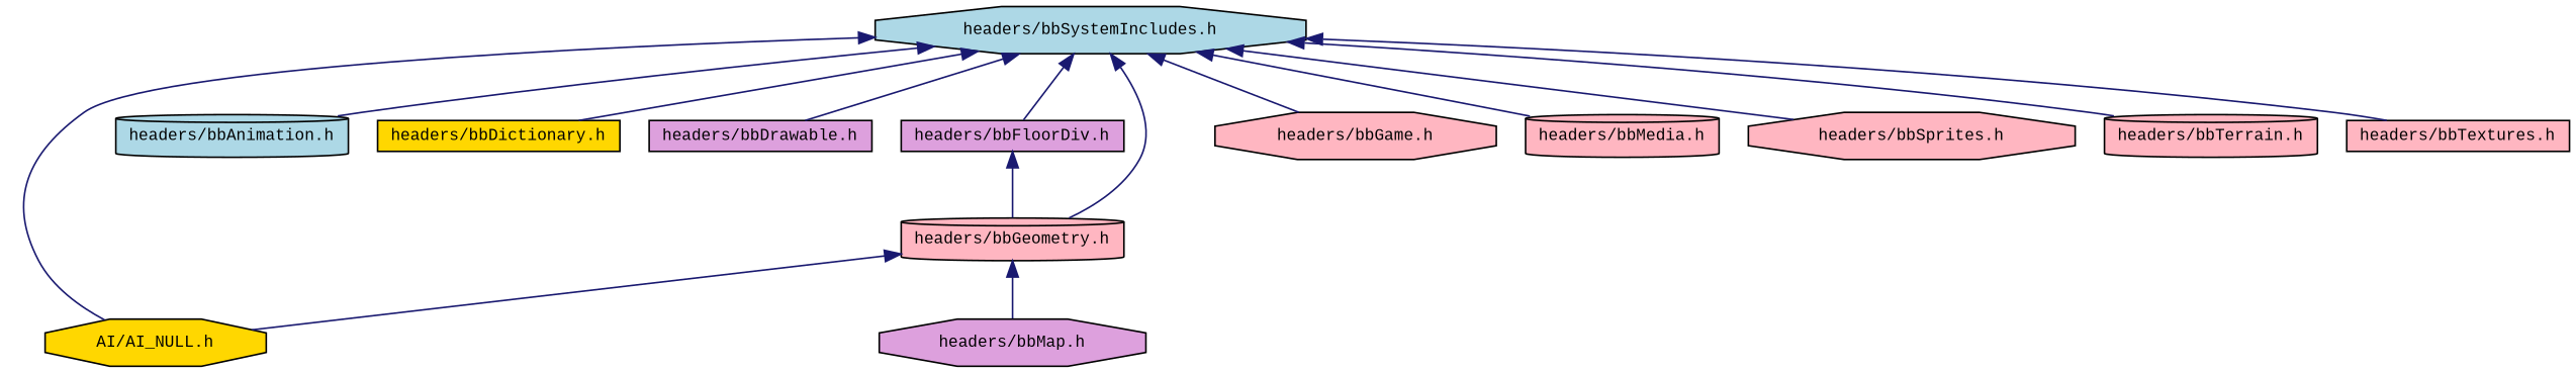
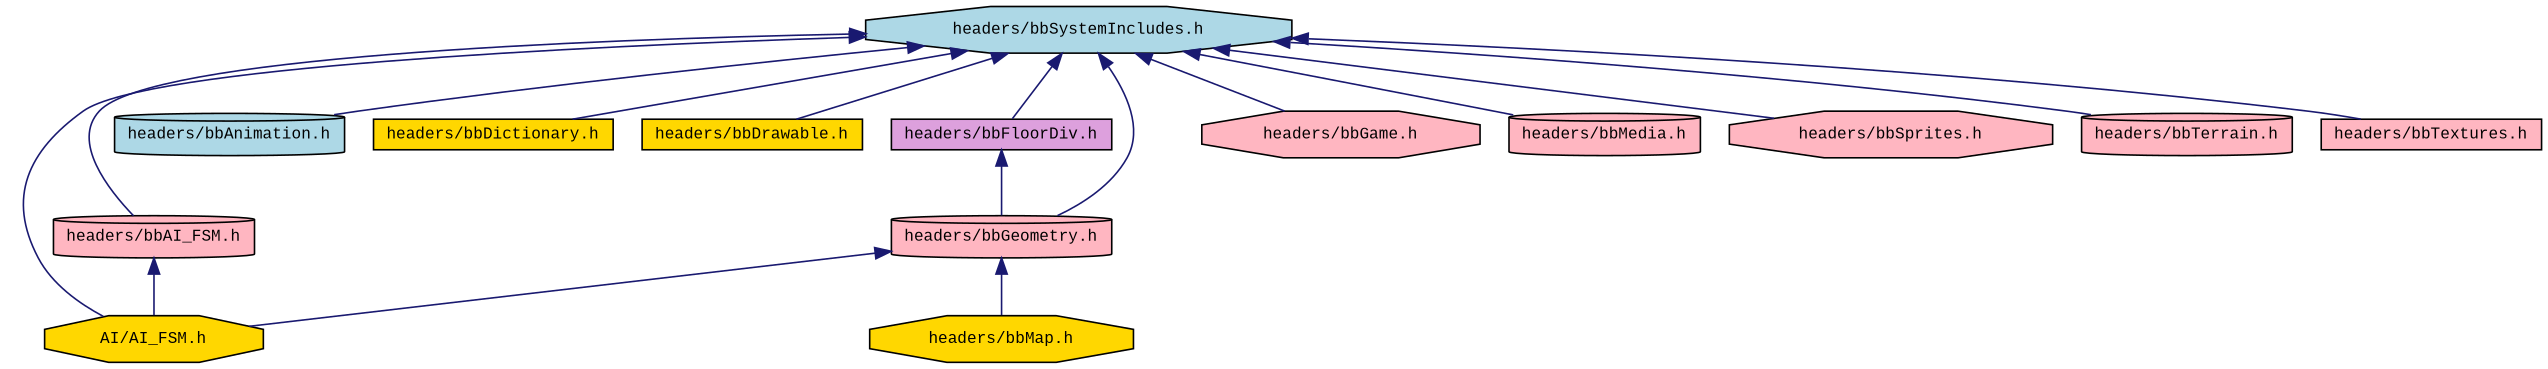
  digraph {
    fontname="Liberation Mono"
    node [color=black fillcolor=lightpink fontname="Liberation Mono" fontsize=10 shape=octagon style=filled]
    edge [color=midnightblue dir=back fontname="Liberation Mono" fontsize=10 labelfontname=Helvetica labelfontsize=10 style=solid]
    n1 [fillcolor=lightblue fontcolor=black height=0.2 label="headers/bbSystemIncludes.h" width=0.4]
-   n2 [fillcolor=gold height=0.2 label="AI/AI_NULL.h" width=0.4]
+   n2 [fillcolor=gold height=0.2 label="AI/AI_FSM.h" width=0.4]
+   n3 [height=0.2 label="headers/bbAI_FSM.h" shape=cylinder width=0.4]
    n4 [fillcolor=lightblue height=0.2 label="headers/bbAnimation.h" shape=cylinder width=0.4]
    n5 [fillcolor=gold height=0.2 label="headers/bbDictionary.h" shape=box width=0.4]
-   n6 [fillcolor=plum height=0.2 label="headers/bbDrawable.h" shape=box width=0.4]
+   n6 [fillcolor=gold height=0.2 label="headers/bbDrawable.h" shape=box width=0.4]
    n7 [fillcolor=plum height=0.2 label="headers/bbFloorDiv.h" shape=box width=0.4]
    n8 [height=0.2 label="headers/bbGeometry.h" shape=cylinder width=0.4]
    n9 [height=0.2 label="headers/bbGame.h" width=0.4]
    n10 [height=0.2 label="headers/bbMedia.h" shape=cylinder width=0.4]
    n11 [height=0.2 label="headers/bbSprites.h" width=0.4]
    n12 [height=0.2 label="headers/bbTerrain.h" shape=cylinder width=0.4]
    n13 [height=0.2 label="headers/bbTextures.h" shape=box width=0.4]
-   n14 [fillcolor=plum height=0.2 label="headers/bbMap.h" width=0.4]
+   n14 [fillcolor=gold height=0.2 label="headers/bbMap.h" width=0.4]
    n1 -> n2
+   n1 -> n3
    n1 -> n4
    n1 -> n5
    n1 -> n6
    n1 -> n7
    n1 -> n8
    n1 -> n9
    n1 -> n10
    n1 -> n11
    n1 -> n12
    n1 -> n13
+   n3 -> n2
    n7 -> n8
    n8 -> n2
    n8 -> n14
  }
